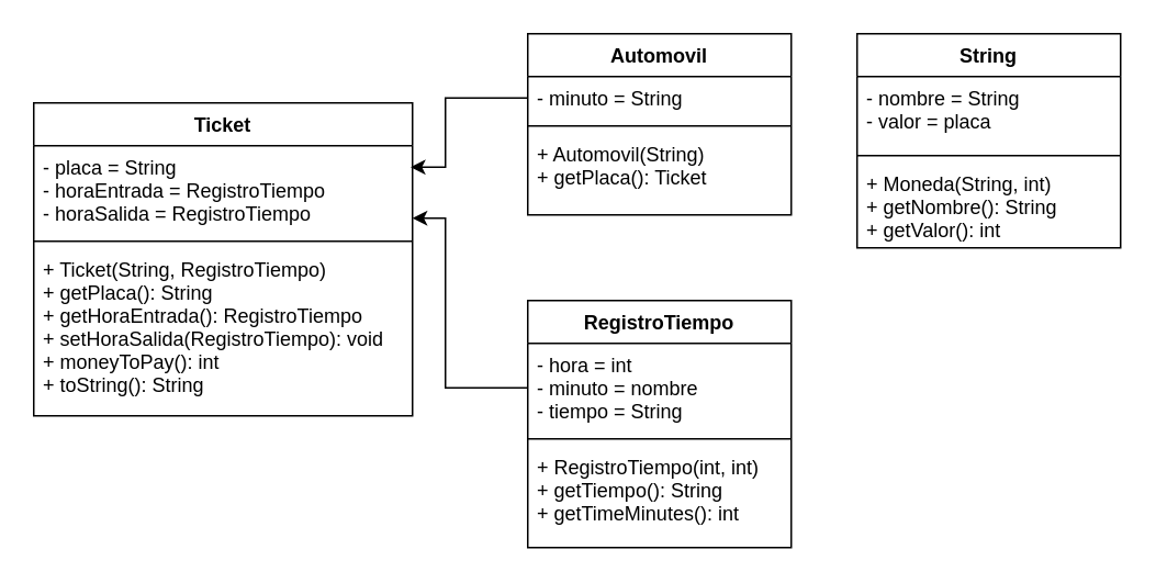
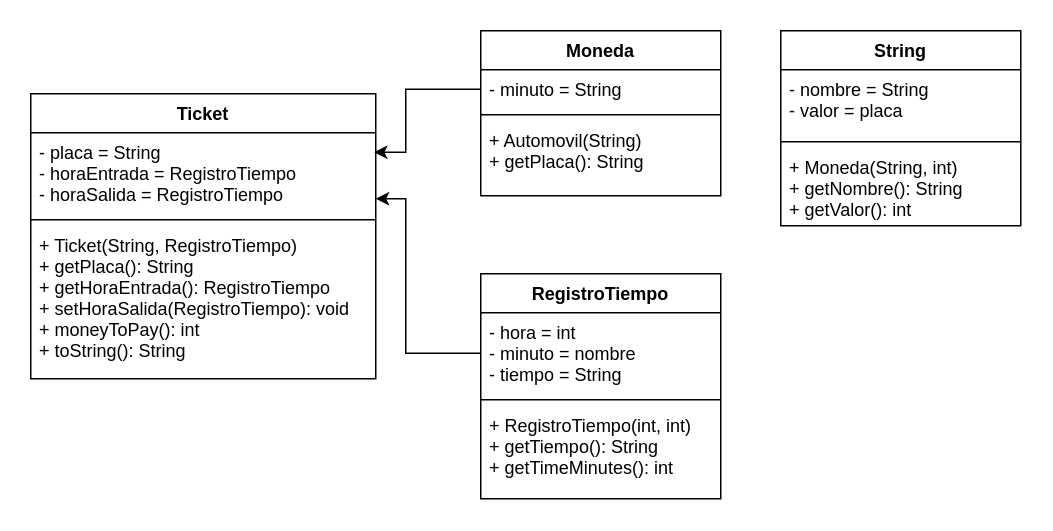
  <mxCell id="0" />
  <mxCell id="1" parent="0" />
  <mxCell id="2" style="edgeStyle=orthogonalEdgeStyle;rounded=0;orthogonalLoop=1;jettySize=auto;html=1;exitX=0;exitY=0.5;exitDx=0;exitDy=0;" edge="1" parent="1" source="13" target="5"><mxGeometry relative="1" as="geometry"><Array as="points"><mxPoint x="270" y="235" /><mxPoint x="270" y="132" /></Array></mxGeometry></mxCell>
  <mxCell id="3" style="edgeStyle=orthogonalEdgeStyle;rounded=0;orthogonalLoop=1;jettySize=auto;html=1;exitX=0;exitY=0.5;exitDx=0;exitDy=0;entryX=0.995;entryY=0.241;entryDx=0;entryDy=0;entryPerimeter=0;" edge="1" parent="1" source="9" target="5"><mxGeometry relative="1" as="geometry"><Array as="points"><mxPoint x="270" y="59" /><mxPoint x="270" y="101" /></Array></mxGeometry></mxCell>
  <mxCell id="4" value="Ticket" style="swimlane;fontStyle=1;align=center;verticalAlign=top;childLayout=stackLayout;horizontal=1;startSize=26;horizontalStack=0;resizeParent=1;resizeParentMax=0;resizeLast=0;collapsible=1;marginBottom=0;" vertex="1" parent="1"><mxGeometry x="20" y="62" width="230" height="190" as="geometry" /></mxCell>
  <mxCell id="5" value="- placa = String&#10;- horaEntrada = RegistroTiempo&#10;- horaSalida = RegistroTiempo" style="text;strokeColor=none;fillColor=none;align=left;verticalAlign=top;spacingLeft=4;spacingRight=4;overflow=hidden;rotatable=0;points=[[0,0.5],[1,0.5]];portConstraint=eastwest;" vertex="1" parent="4"><mxGeometry y="26" width="230" height="54" as="geometry" /></mxCell>
  <mxCell id="6" value="" style="line;strokeWidth=1;fillColor=none;align=left;verticalAlign=middle;spacingTop=-1;spacingLeft=3;spacingRight=3;rotatable=0;labelPosition=right;points=[];portConstraint=eastwest;" vertex="1" parent="4"><mxGeometry y="80" width="230" height="8" as="geometry" /></mxCell>
  <mxCell id="7" value="+ Ticket(String, RegistroTiempo)&#10;+ getPlaca(): String&#10;+ getHoraEntrada(): RegistroTiempo&#10;+ setHoraSalida(RegistroTiempo): void&#10;+ moneyToPay(): int&#10;+ toString(): String" style="text;strokeColor=none;fillColor=none;align=left;verticalAlign=top;spacingLeft=4;spacingRight=4;overflow=hidden;rotatable=0;points=[[0,0.5],[1,0.5]];portConstraint=eastwest;" vertex="1" parent="4"><mxGeometry y="88" width="230" height="102" as="geometry" /></mxCell>
- <mxCell id="8" value="Automovil" style="swimlane;fontStyle=1;align=center;verticalAlign=top;childLayout=stackLayout;horizontal=1;startSize=26;horizontalStack=0;resizeParent=1;resizeParentMax=0;resizeLast=0;collapsible=1;marginBottom=0;" vertex="1" parent="1"><mxGeometry x="320" y="20" width="160" height="110" as="geometry" /></mxCell>
+ <mxCell id="8" value="Moneda" style="swimlane;fontStyle=1;align=center;verticalAlign=top;childLayout=stackLayout;horizontal=1;startSize=26;horizontalStack=0;resizeParent=1;resizeParentMax=0;resizeLast=0;collapsible=1;marginBottom=0;" vertex="1" parent="1"><mxGeometry x="320" y="20" width="160" height="110" as="geometry" /></mxCell>
  <mxCell id="9" value="- minuto = String" style="text;strokeColor=none;fillColor=none;align=left;verticalAlign=top;spacingLeft=4;spacingRight=4;overflow=hidden;rotatable=0;points=[[0,0.5],[1,0.5]];portConstraint=eastwest;" vertex="1" parent="8"><mxGeometry y="26" width="160" height="26" as="geometry" /></mxCell>
  <mxCell id="10" value="" style="line;strokeWidth=1;fillColor=none;align=left;verticalAlign=middle;spacingTop=-1;spacingLeft=3;spacingRight=3;rotatable=0;labelPosition=right;points=[];portConstraint=eastwest;" vertex="1" parent="8"><mxGeometry y="52" width="160" height="8" as="geometry" /></mxCell>
- <mxCell id="11" value="+ Automovil(String)&#10;+ getPlaca(): Ticket" style="text;strokeColor=none;fillColor=none;align=left;verticalAlign=top;spacingLeft=4;spacingRight=4;overflow=hidden;rotatable=0;points=[[0,0.5],[1,0.5]];portConstraint=eastwest;" vertex="1" parent="8"><mxGeometry y="60" width="160" height="50" as="geometry" /></mxCell>
+ <mxCell id="11" value="+ Automovil(String)&#10;+ getPlaca(): String" style="text;strokeColor=none;fillColor=none;align=left;verticalAlign=top;spacingLeft=4;spacingRight=4;overflow=hidden;rotatable=0;points=[[0,0.5],[1,0.5]];portConstraint=eastwest;" vertex="1" parent="8"><mxGeometry y="60" width="160" height="50" as="geometry" /></mxCell>
  <mxCell id="12" value="RegistroTiempo" style="swimlane;fontStyle=1;align=center;verticalAlign=top;childLayout=stackLayout;horizontal=1;startSize=26;horizontalStack=0;resizeParent=1;resizeParentMax=0;resizeLast=0;collapsible=1;marginBottom=0;" vertex="1" parent="1"><mxGeometry x="320" y="182" width="160" height="150" as="geometry"><mxRectangle x="330" y="192" width="120" height="26" as="alternateBounds" /></mxGeometry></mxCell>
  <mxCell id="13" value="- hora = int&#10;- minuto = nombre&#10;- tiempo = String" style="text;strokeColor=none;fillColor=none;align=left;verticalAlign=top;spacingLeft=4;spacingRight=4;overflow=hidden;rotatable=0;points=[[0,0.5],[1,0.5]];portConstraint=eastwest;" vertex="1" parent="12"><mxGeometry y="26" width="160" height="54" as="geometry" /></mxCell>
  <mxCell id="14" value="" style="line;strokeWidth=1;fillColor=none;align=left;verticalAlign=middle;spacingTop=-1;spacingLeft=3;spacingRight=3;rotatable=0;labelPosition=right;points=[];portConstraint=eastwest;" vertex="1" parent="12"><mxGeometry y="80" width="160" height="8" as="geometry" /></mxCell>
  <mxCell id="15" value="+ RegistroTiempo(int, int)&#10;+ getTiempo(): String&#10;+ getTimeMinutes(): int" style="text;strokeColor=none;fillColor=none;align=left;verticalAlign=top;spacingLeft=4;spacingRight=4;overflow=hidden;rotatable=0;points=[[0,0.5],[1,0.5]];portConstraint=eastwest;" vertex="1" parent="12"><mxGeometry y="88" width="160" height="62" as="geometry" /></mxCell>
  <mxCell id="16" value="String" style="swimlane;fontStyle=1;align=center;verticalAlign=top;childLayout=stackLayout;horizontal=1;startSize=26;horizontalStack=0;resizeParent=1;resizeParentMax=0;resizeLast=0;collapsible=1;marginBottom=0;" vertex="1" parent="1"><mxGeometry x="520" y="20" width="160" height="130" as="geometry" /></mxCell>
  <mxCell id="17" value="- nombre = String&#10;- valor = placa" style="text;strokeColor=none;fillColor=none;align=left;verticalAlign=top;spacingLeft=4;spacingRight=4;overflow=hidden;rotatable=0;points=[[0,0.5],[1,0.5]];portConstraint=eastwest;" vertex="1" parent="16"><mxGeometry y="26" width="160" height="44" as="geometry" /></mxCell>
  <mxCell id="18" value="" style="line;strokeWidth=1;fillColor=none;align=left;verticalAlign=middle;spacingTop=-1;spacingLeft=3;spacingRight=3;rotatable=0;labelPosition=right;points=[];portConstraint=eastwest;" vertex="1" parent="16"><mxGeometry y="70" width="160" height="8" as="geometry" /></mxCell>
  <mxCell id="19" value="+ Moneda(String, int)&#10;+ getNombre(): String&#10;+ getValor(): int" style="text;strokeColor=none;fillColor=none;align=left;verticalAlign=top;spacingLeft=4;spacingRight=4;overflow=hidden;rotatable=0;points=[[0,0.5],[1,0.5]];portConstraint=eastwest;" vertex="1" parent="16"><mxGeometry y="78" width="160" height="52" as="geometry" /></mxCell>
